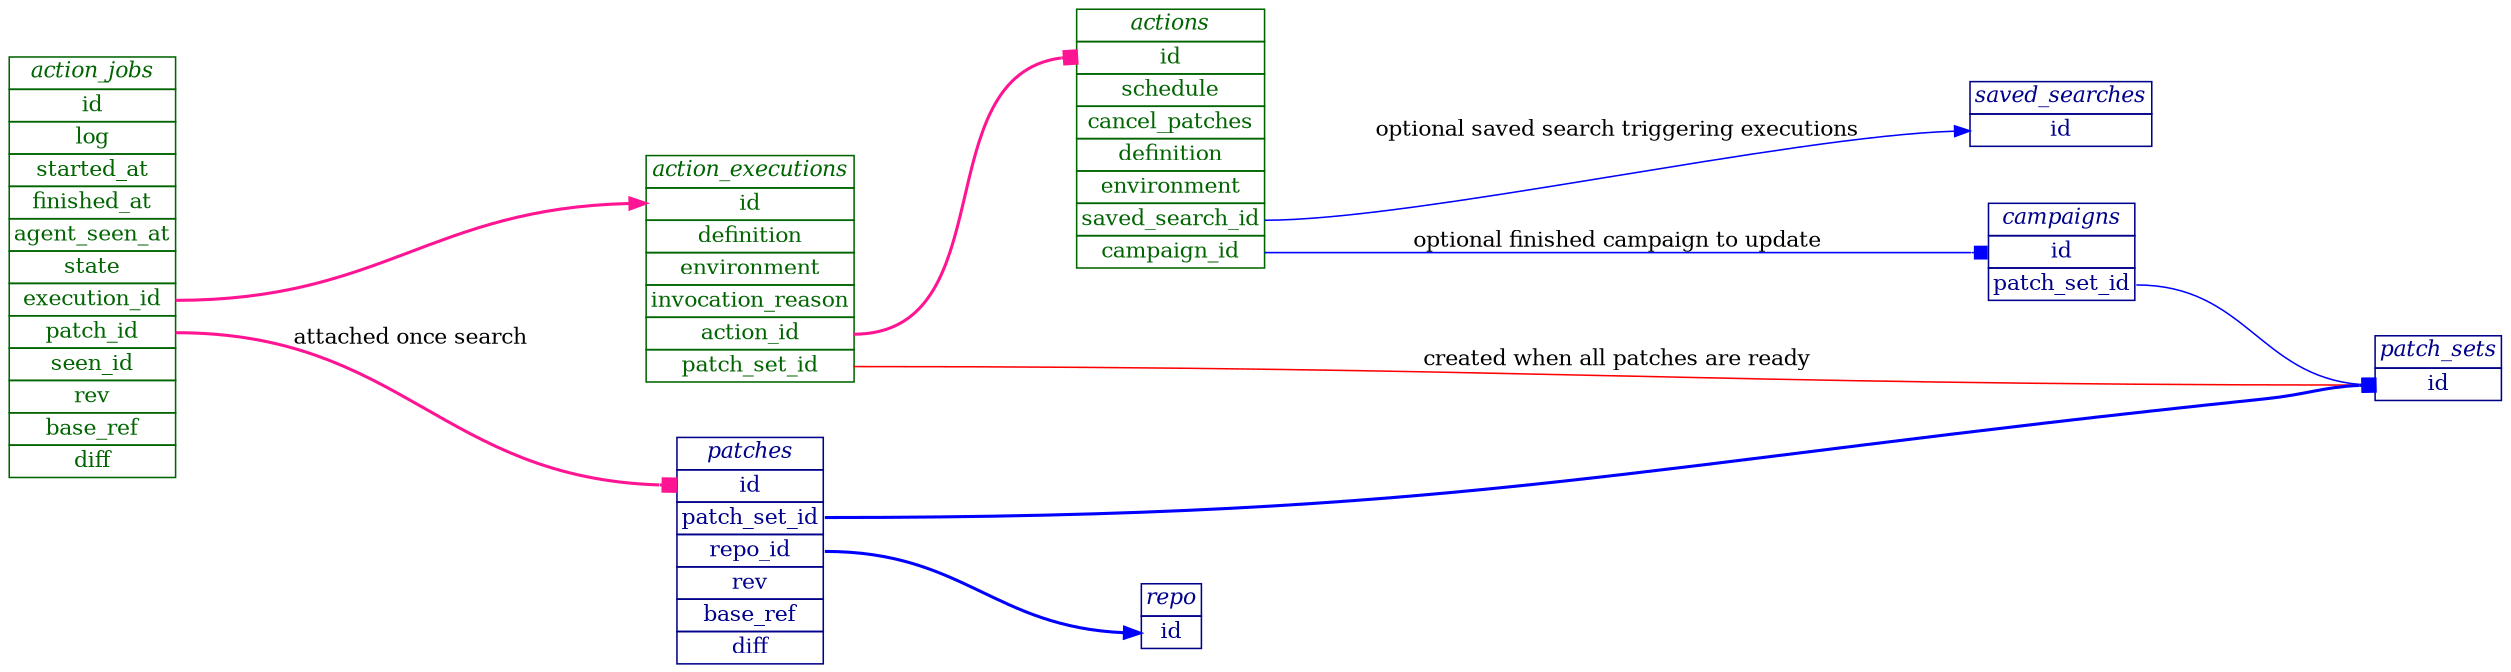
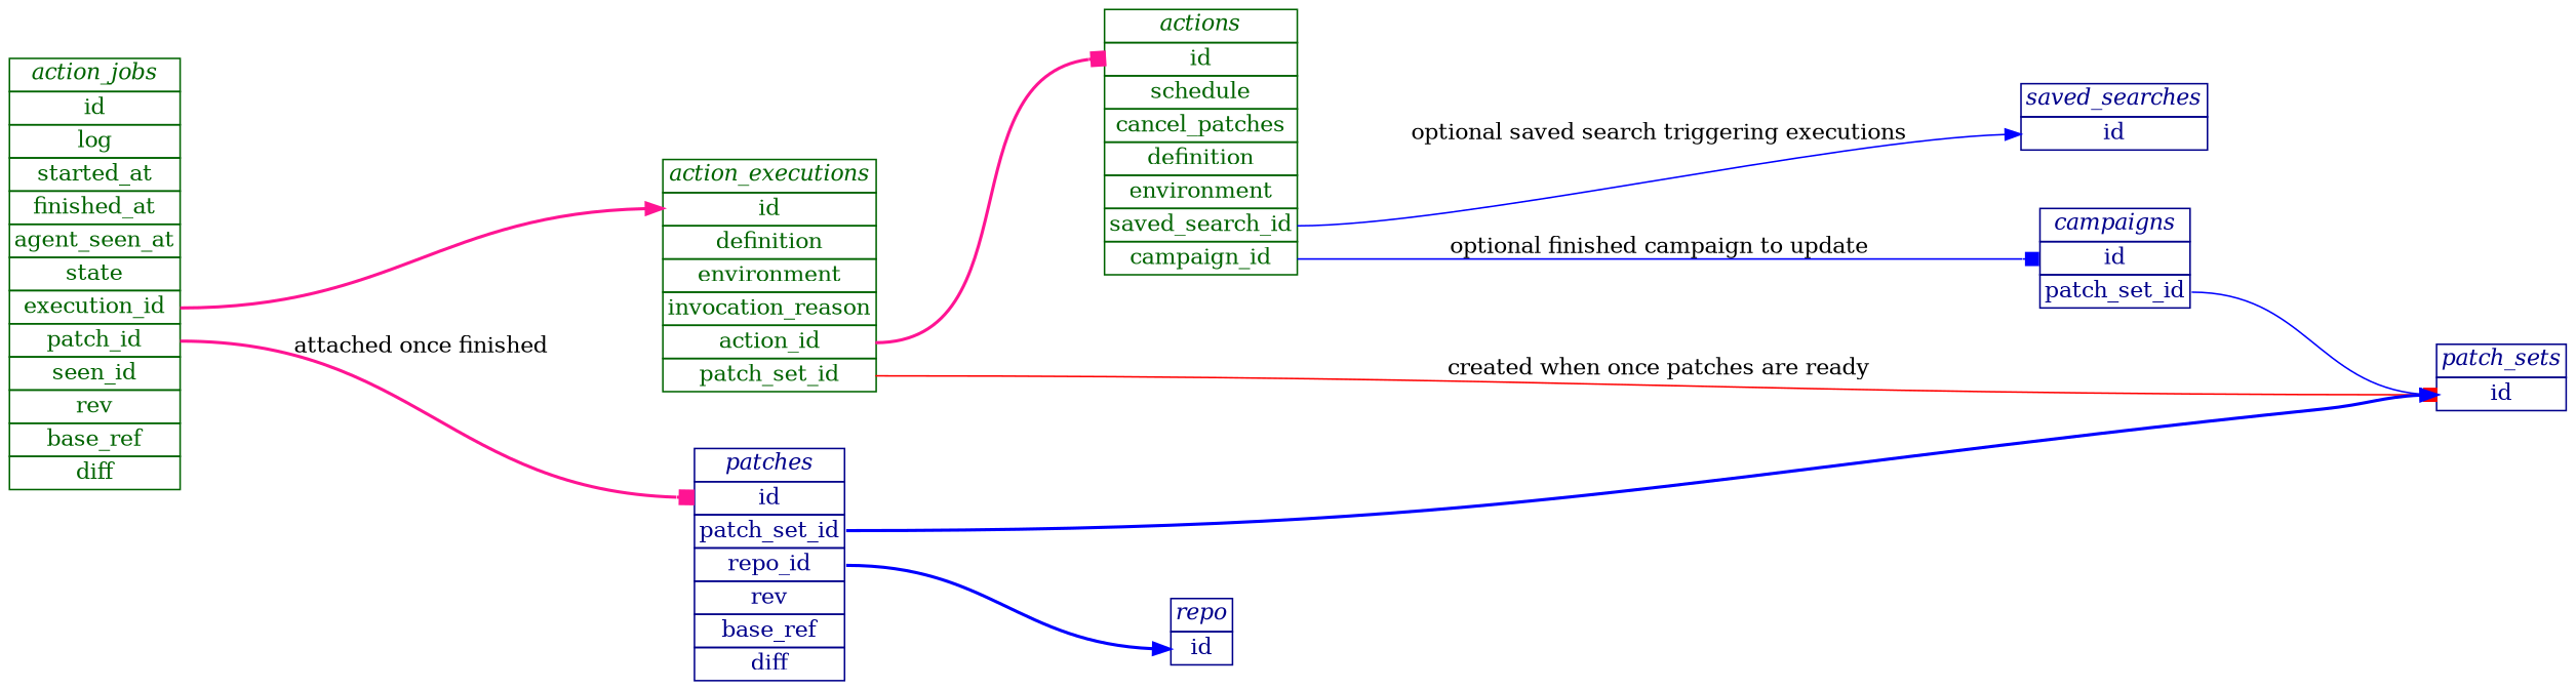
  digraph {
    nodesep=0.5
    rankdir=LR
    ranksep=2
    node [shape=plain]
    edge [arrowhead=box color=blue headport=patchset_1 style=bold]
    n1 [label=< <table border="0" cellborder="1" cellspacing="0" color="darkgreen">   <tr><td><i><font color="darkgreen">actions</font></i></td></tr>   <tr><td port="action_1"><font color="darkgreen">id</font></td></tr>   <tr><td port="action_2"><font color="darkgreen">schedule</font></td></tr>   <tr><td port="action_3"><font color="darkgreen">cancel_patches</font></td></tr>   <tr><td port="action_4"><font color="darkgreen">definition</font></td></tr>   <tr><td port="action_5"><font color="darkgreen">environment</font></td></tr>   <tr><td port="action_6"><font color="darkgreen">saved_search_id</font></td></tr>   <tr><td port="action_7"><font color="darkgreen">campaign_id</font></td></tr> </table>>]
    n2 [label=< <table border="0" cellborder="1" cellspacing="0" color="darkblue">   <tr><td><i><font color="darkblue">campaigns</font></i></td></tr>   <tr><td port="campaign_1"><font color="darkblue">id</font></td></tr>   <tr><td port="campaign_2"><font color="darkblue">patch_set_id</font></td></tr> </table>>]
    n3 [label=< <table border="0" cellborder="1" cellspacing="0" color="darkblue">   <tr><td><i><font color="darkblue">saved_searches</font></i></td></tr>   <tr><td port="saved_search_1"><font color="darkblue">id</font></td></tr> </table>>]
    n4 [label=< <table border="0" cellborder="1" cellspacing="0" color="darkblue">   <tr><td><i><font color="darkblue">patch_sets</font></i></td></tr>   <tr><td port="patchset_1"><font color="darkblue">id</font></td></tr> </table>>]
    n5 [label=< <table border="0" cellborder="1" cellspacing="0" color="darkgreen">   <tr><td><i><font color="darkgreen">action_executions</font></i></td></tr>   <tr><td port="execution_1"><font color="darkgreen">id</font></td></tr>   <tr><td port="execution_2"><font color="darkgreen">definition</font></td></tr>   <tr><td port="execution_3"><font color="darkgreen">environment</font></td></tr>   <tr><td port="execution_4"><font color="darkgreen">invocation_reason</font></td></tr>   <tr><td port="execution_5"><font color="darkgreen">action_id</font></td></tr>   <tr><td port="execution_6"><font color="darkgreen">patch_set_id</font></td></tr> </table>>]
    n6 [label=< <table border="0" cellborder="1" cellspacing="0" color="darkgreen">   <tr><td><i><font color="darkgreen">action_jobs</font></i></td></tr>   <tr><td port="action_job_1"><font color="darkgreen">id</font></td></tr>   <tr><td port="action_job_2"><font color="darkgreen">log</font></td></tr>   <tr><td port="action_job_3"><font color="darkgreen">started_at</font></td></tr>   <tr><td port="action_job_4"><font color="darkgreen">finished_at</font></td></tr>   <tr><td port="action_job_5"><font color="darkgreen">agent_seen_at</font></td></tr>   <tr><td port="action_job_6"><font color="darkgreen">state</font></td></tr>   <tr><td port="action_job_7"><font color="darkgreen">execution_id</font></td></tr>   <tr><td port="action_job_8"><font color="darkgreen">patch_id</font></td></tr>   <tr><td port="action_job_9"><font color="darkgreen">seen_id</font></td></tr>   <tr><td port="action_job_10"><font color="darkgreen">rev</font></td></tr>   <tr><td port="action_job_11"><font color="darkgreen">base_ref</font></td></tr>   <tr><td port="action_job_12"><font color="darkgreen">diff</font></td></tr> </table>>]
    n7 [label=< <table border="0" cellborder="1" cellspacing="0" color="darkblue">   <tr><td><i><font color="darkblue">patches</font></i></td></tr>   <tr><td port="patch_1"><font color="darkblue">id</font></td></tr>   <tr><td port="patch_2"><font color="darkblue">patch_set_id</font></td></tr>   <tr><td port="patch_3"><font color="darkblue">repo_id</font></td></tr>   <tr><td port="patch_4"><font color="darkblue">rev</font></td></tr>   <tr><td port="patch_5"><font color="darkblue">base_ref</font></td></tr>   <tr><td port="patch_6"><font color="darkblue">diff</font></td></tr> </table>>]
    n8 [label=< <table border="0" cellborder="1" cellspacing="0" color="darkblue">   <tr><td><i><font color="darkblue">repo</font></i></td></tr>   <tr><td port="repo_1"><font color="darkblue">id</font></td></tr> </table>>]
    n1 -> n2 [headport=campaign_1 label="optional finished campaign to update" style=solid tailport=action_7]
    n1 -> n3 [arrowhead=normal headport=saved_search_1 label="optional saved search triggering executions" style=solid tailport=action_6]
-   n2 -> n4 [style=solid tailport=campaign_2]
+   n2 -> n4 [arrowhead=normal style=solid tailport=campaign_2]
    n5 -> n1 [color=deeppink headport=action_1 tailport=execution_5]
-   n5 -> n4 [color=red label="created when all patches are ready" style=solid tailport=execution_6]
+   n5 -> n4 [color=red label="created when once patches are ready" style=solid tailport=execution_6]
    n6 -> n5 [arrowhead=normal color=deeppink headport=execution_1 tailport=action_job_7]
-   n6 -> n7 [color=deeppink headport=patch_1 label="attached once search" tailport=action_job_8]
-   n7 -> n4 [tailport=patch_2]
+   n6 -> n7 [color=deeppink headport=patch_1 label="attached once finished" tailport=action_job_8]
+   n7 -> n4 [arrowhead=normal tailport=patch_2]
    n7 -> n8 [arrowhead=normal headport=repo_1 tailport=patch_3]
  }
